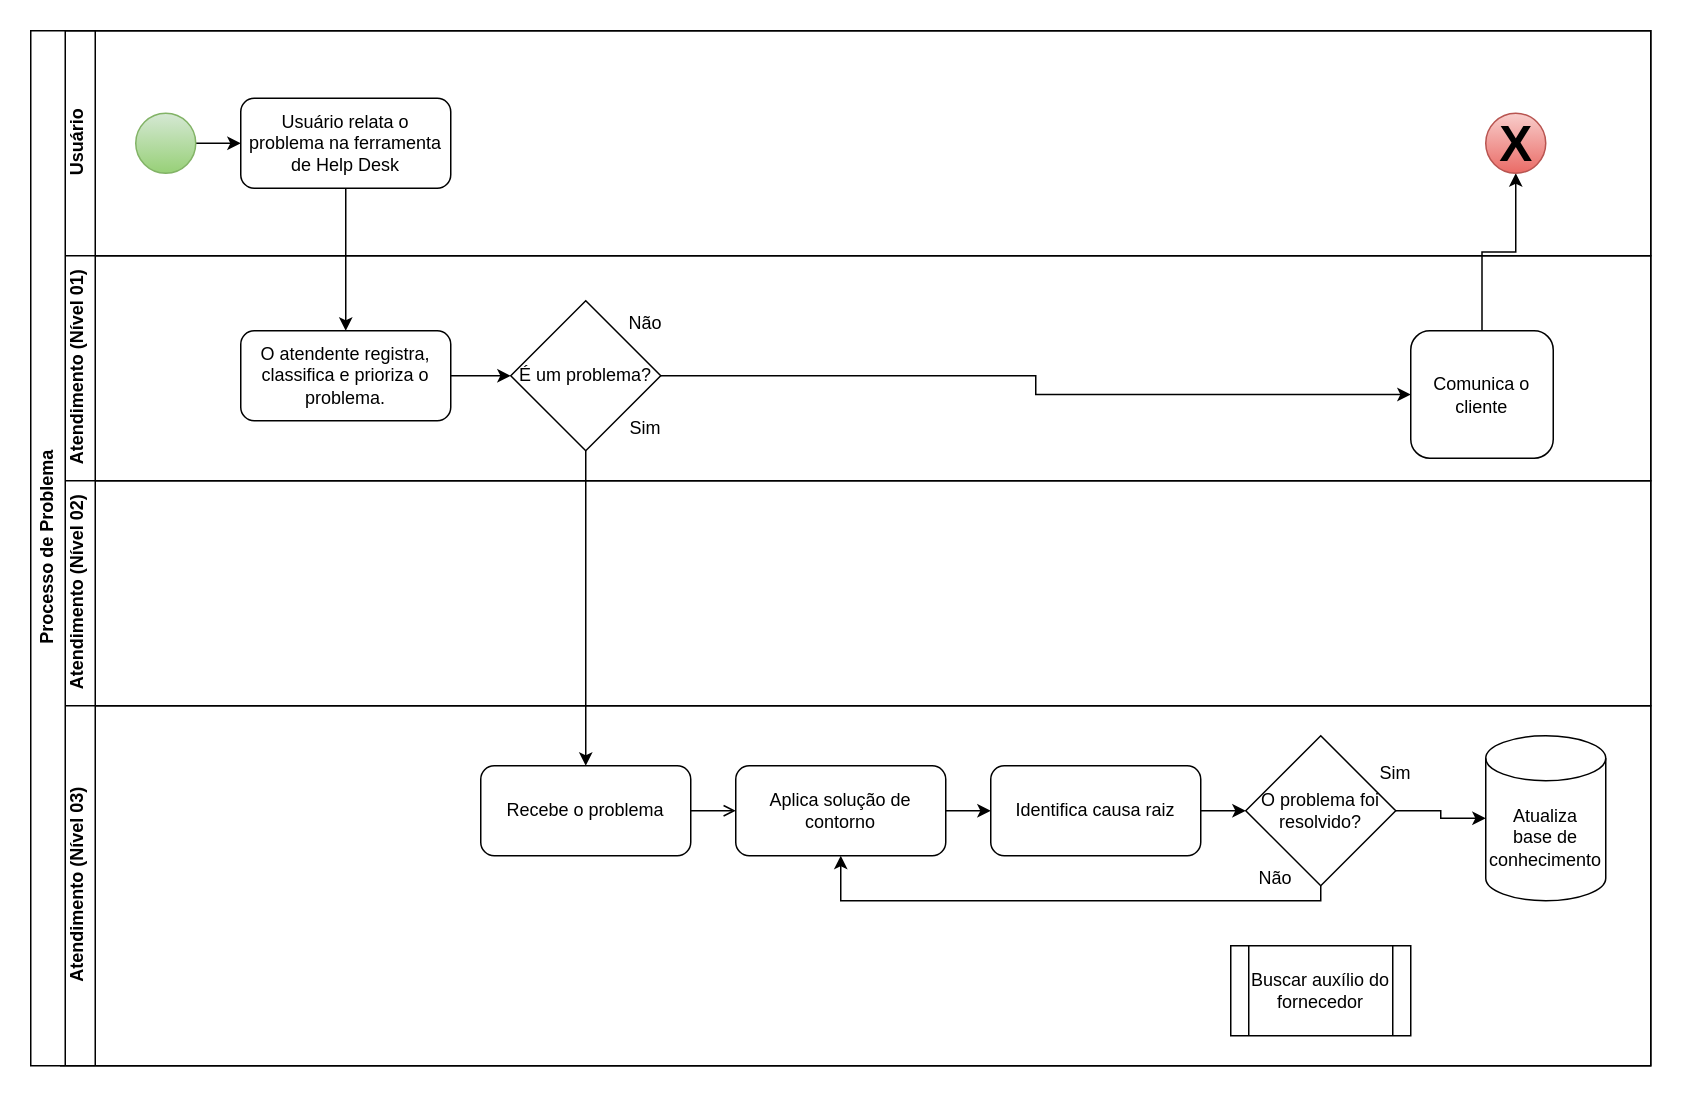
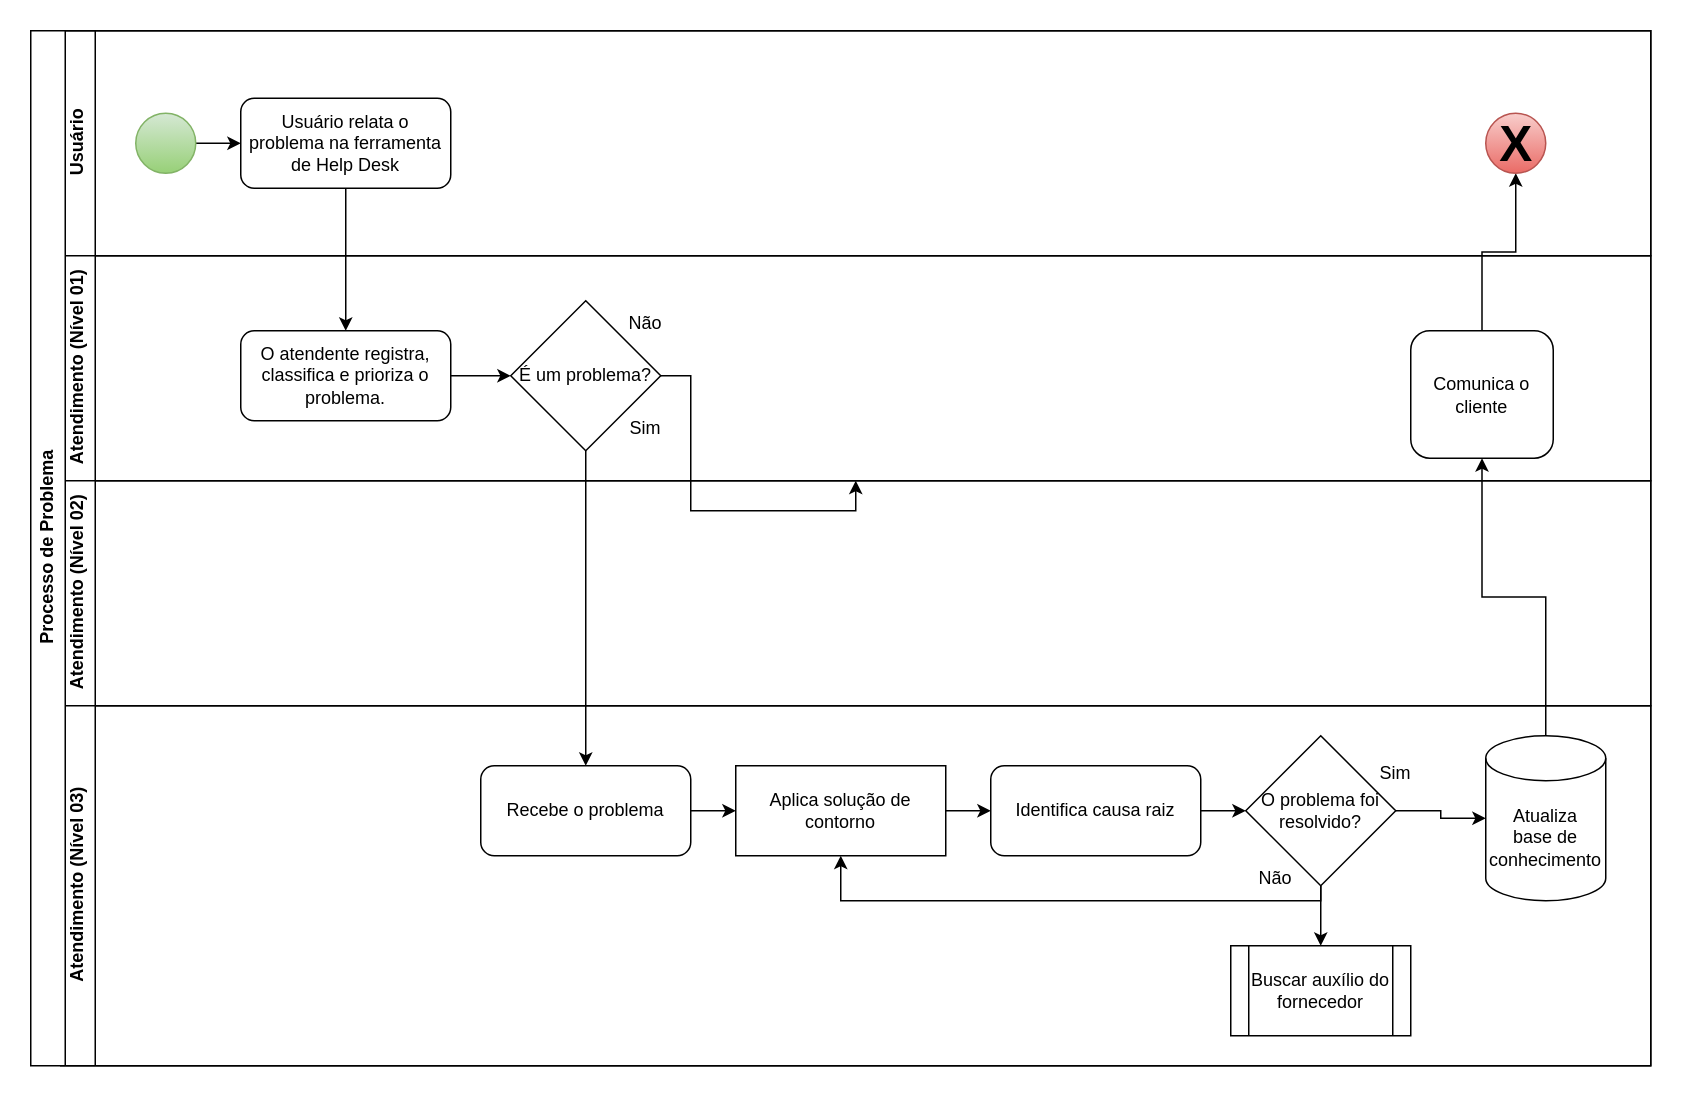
  <mxCell id="0" />
  <mxCell id="1" parent="0" />
  <mxCell id="2" value="Usuário" style="swimlane;horizontal=0;whiteSpace=wrap;html=1;" parent="1" vertex="1"><mxGeometry x="40" y="20" width="1060" height="150" as="geometry" /></mxCell>
  <mxCell id="3" value="Atendimento (Nível 01)" style="swimlane;horizontal=0;whiteSpace=wrap;html=1;" parent="1" vertex="1"><mxGeometry x="40" y="170" width="1060" height="150" as="geometry" /></mxCell>
  <mxCell id="4" value="Atendimento (Nível 02)" style="swimlane;horizontal=0;whiteSpace=wrap;html=1;" parent="1" vertex="1"><mxGeometry x="40" y="320" width="1060" height="150" as="geometry" /></mxCell>
  <mxCell id="5" value="Atendimento (Nível 03)" style="swimlane;horizontal=0;whiteSpace=wrap;html=1;" parent="1" vertex="1"><mxGeometry x="40" y="470" width="1060" height="240" as="geometry" /></mxCell>
  <mxCell id="6" value="Processo de Problema" style="swimlane;horizontal=0;whiteSpace=wrap;html=1;fontColor=#000000;" parent="1" vertex="1"><mxGeometry x="20" y="20" width="1080" height="690" as="geometry" /></mxCell>
  <mxCell id="7" value="" style="edgeStyle=orthogonalEdgeStyle;rounded=0;orthogonalLoop=1;jettySize=auto;html=1;" parent="6" source="8" target="10" edge="1"><mxGeometry relative="1" as="geometry" /></mxCell>
  <mxCell id="8" value="" style="ellipse;whiteSpace=wrap;html=1;aspect=fixed;fillColor=#d5e8d4;gradientColor=#97d077;strokeColor=#82b366;" parent="6" vertex="1"><mxGeometry x="70" y="55" width="40" height="40" as="geometry" /></mxCell>
  <mxCell id="9" value="" style="edgeStyle=orthogonalEdgeStyle;rounded=0;orthogonalLoop=1;jettySize=auto;html=1;" parent="6" source="10" target="12" edge="1"><mxGeometry relative="1" as="geometry" /></mxCell>
  <mxCell id="10" value="Usuário relata o problema na ferramenta de Help Desk" style="rounded=1;whiteSpace=wrap;html=1;" parent="6" vertex="1"><mxGeometry x="140" y="45" width="140" height="60" as="geometry" /></mxCell>
  <mxCell id="11" value="" style="edgeStyle=orthogonalEdgeStyle;rounded=0;orthogonalLoop=1;jettySize=auto;html=1;" parent="6" source="12" target="15" edge="1"><mxGeometry relative="1" as="geometry" /></mxCell>
  <mxCell id="12" value="O atendente registra, classifica e prioriza o problema." style="rounded=1;whiteSpace=wrap;html=1;" parent="6" vertex="1"><mxGeometry x="140" y="200" width="140" height="60" as="geometry" /></mxCell>
  <mxCell id="13" style="edgeStyle=orthogonalEdgeStyle;rounded=0;orthogonalLoop=1;jettySize=auto;html=1;" parent="6" source="15" target="17" edge="1"><mxGeometry relative="1" as="geometry" /></mxCell>
- <mxCell id="14" style="edgeStyle=orthogonalEdgeStyle;rounded=0;orthogonalLoop=1;jettySize=auto;html=1;exitX=1;exitY=0.5;exitDx=0;exitDy=0;entryX=0;entryY=0.5;entryDx=0;entryDy=0;" parent="6" source="15" target="32" edge="1"><mxGeometry relative="1" as="geometry" /></mxCell>
+ <mxCell id="14" style="edgeStyle=orthogonalEdgeStyle;rounded=0;orthogonalLoop=1;jettySize=auto;html=1;exitX=1;exitY=0.5;exitDx=0;exitDy=0;" parent="6" source="15" target="3" edge="1"><mxGeometry relative="1" as="geometry" /></mxCell>
  <mxCell id="15" value="É um problema?" style="rhombus;whiteSpace=wrap;html=1;" parent="6" vertex="1"><mxGeometry x="320" y="180" width="100" height="100" as="geometry" /></mxCell>
- <mxCell id="16" value="" style="edgeStyle=orthogonalEdgeStyle;rounded=0;orthogonalLoop=1;jettySize=auto;html=1;endArrow=open;" parent="6" source="17" target="21" edge="1"><mxGeometry relative="1" as="geometry" /></mxCell>
+ <mxCell id="16" value="" style="edgeStyle=orthogonalEdgeStyle;rounded=0;orthogonalLoop=1;jettySize=auto;html=1;" parent="6" source="17" target="21" edge="1"><mxGeometry relative="1" as="geometry" /></mxCell>
  <mxCell id="17" value="Recebe o problema" style="rounded=1;whiteSpace=wrap;html=1;" parent="6" vertex="1"><mxGeometry x="300" y="490" width="140" height="60" as="geometry" /></mxCell>
  <mxCell id="18" value="Sim" style="text;html=1;strokeColor=none;fillColor=none;align=center;verticalAlign=middle;whiteSpace=wrap;rounded=0;" parent="6" vertex="1"><mxGeometry x="380" y="250" width="60" height="30" as="geometry" /></mxCell>
  <mxCell id="19" value="Não" style="text;html=1;strokeColor=none;fillColor=none;align=center;verticalAlign=middle;whiteSpace=wrap;rounded=0;" parent="6" vertex="1"><mxGeometry x="380" y="180" width="60" height="30" as="geometry" /></mxCell>
  <mxCell id="20" value="" style="edgeStyle=orthogonalEdgeStyle;rounded=0;orthogonalLoop=1;jettySize=auto;html=1;" parent="6" source="21" target="23" edge="1"><mxGeometry relative="1" as="geometry" /></mxCell>
- <mxCell id="21" value="Aplica solução de contorno" style="rounded=1;whiteSpace=wrap;html=1;" parent="6" vertex="1"><mxGeometry x="470" y="490" width="140" height="60" as="geometry" /></mxCell>
+ <mxCell id="21" value="Aplica solução de contorno" style="whiteSpace=wrap;html=1;rounded=0;" parent="6" vertex="1"><mxGeometry x="470" y="490" width="140" height="60" as="geometry" /></mxCell>
  <mxCell id="22" style="edgeStyle=orthogonalEdgeStyle;rounded=0;orthogonalLoop=1;jettySize=auto;html=1;exitX=1;exitY=0.5;exitDx=0;exitDy=0;entryX=0;entryY=0.5;entryDx=0;entryDy=0;" parent="6" source="23" target="26" edge="1"><mxGeometry relative="1" as="geometry" /></mxCell>
  <mxCell id="23" value="Identifica causa raiz" style="rounded=1;whiteSpace=wrap;html=1;" parent="6" vertex="1"><mxGeometry x="640" y="490" width="140" height="60" as="geometry" /></mxCell>
  <mxCell id="24" style="edgeStyle=orthogonalEdgeStyle;rounded=0;orthogonalLoop=1;jettySize=auto;html=1;exitX=1;exitY=0.5;exitDx=0;exitDy=0;entryX=0;entryY=0.5;entryDx=0;entryDy=0;entryPerimeter=0;" parent="6" source="26" target="30" edge="1"><mxGeometry relative="1" as="geometry" /></mxCell>
  <mxCell id="25" style="edgeStyle=orthogonalEdgeStyle;rounded=0;orthogonalLoop=1;jettySize=auto;html=1;entryX=0.5;entryY=1;entryDx=0;entryDy=0;" parent="6" source="26" target="21" edge="1"><mxGeometry relative="1" as="geometry"><Array as="points"><mxPoint x="860" y="580" /><mxPoint x="540" y="580" /></Array></mxGeometry></mxCell>
  <mxCell id="26" value="O problema foi resolvido?" style="rhombus;whiteSpace=wrap;html=1;" parent="6" vertex="1"><mxGeometry x="810" y="470" width="100" height="100" as="geometry" /></mxCell>
  <mxCell id="27" value="Sim" style="text;html=1;strokeColor=none;fillColor=none;align=center;verticalAlign=middle;whiteSpace=wrap;rounded=0;" parent="6" vertex="1"><mxGeometry x="880" y="480" width="60" height="30" as="geometry" /></mxCell>
  <mxCell id="28" value="Não" style="text;html=1;strokeColor=none;fillColor=none;align=center;verticalAlign=middle;whiteSpace=wrap;rounded=0;" parent="6" vertex="1"><mxGeometry x="800" y="550" width="60" height="30" as="geometry" /></mxCell>
+ <mxCell id="29" style="edgeStyle=orthogonalEdgeStyle;rounded=0;orthogonalLoop=1;jettySize=auto;html=1;exitX=0.5;exitY=0;exitDx=0;exitDy=0;exitPerimeter=0;" parent="6" source="30" target="32" edge="1"><mxGeometry relative="1" as="geometry" /></mxCell>
  <mxCell id="30" value="Atualiza &lt;br&gt;base de conhecimento" style="shape=cylinder3;whiteSpace=wrap;html=1;boundedLbl=1;backgroundOutline=1;size=15;" parent="6" vertex="1"><mxGeometry x="970" y="470" width="80" height="110" as="geometry" /></mxCell>
  <mxCell id="31" style="edgeStyle=orthogonalEdgeStyle;rounded=0;orthogonalLoop=1;jettySize=auto;html=1;exitX=0.5;exitY=0;exitDx=0;exitDy=0;entryX=0.5;entryY=1;entryDx=0;entryDy=0;" parent="6" source="32" target="33" edge="1"><mxGeometry relative="1" as="geometry" /></mxCell>
  <mxCell id="32" value="Comunica o cliente" style="rounded=1;whiteSpace=wrap;html=1;" parent="6" vertex="1"><mxGeometry x="920" y="200" width="95" height="85" as="geometry" /></mxCell>
  <mxCell id="33" value="" style="ellipse;whiteSpace=wrap;html=1;aspect=fixed;fillColor=#f8cecc;gradientColor=#ea6b66;strokeColor=#b85450;" parent="6" vertex="1"><mxGeometry x="970" y="55" width="40" height="40" as="geometry" /></mxCell>
  <mxCell id="34" value="X" style="text;html=1;align=center;verticalAlign=middle;resizable=0;points=[];autosize=1;fontStyle=1;fontSize=33;fontColor=#000000;" parent="6" vertex="1"><mxGeometry x="965" y="50" width="50" height="50" as="geometry" /></mxCell>
  <mxCell id="35" value="Buscar auxílio do fornecedor" style="shape=process;whiteSpace=wrap;html=1;backgroundOutline=1;" parent="1" vertex="1"><mxGeometry x="820" y="630" width="120" height="60" as="geometry" /></mxCell>
+ <mxCell id="36" style="edgeStyle=orthogonalEdgeStyle;rounded=0;orthogonalLoop=1;jettySize=auto;html=1;exitX=0.5;exitY=1;exitDx=0;exitDy=0;entryX=0.5;entryY=0;entryDx=0;entryDy=0;" parent="1" source="26" target="35" edge="1"><mxGeometry relative="1" as="geometry" /></mxCell>
